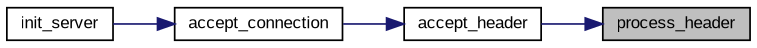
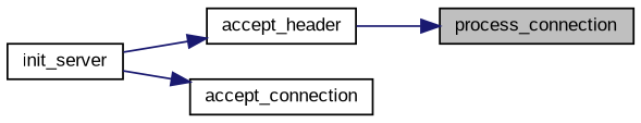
  digraph {
    fontname="Liberation Sans"
    rankdir=RL
    node [color=black fillcolor=white fontname="Liberation Sans" fontsize=10 shape=record style=filled]
    edge [color=midnightblue dir=back fontname="Liberation Sans" fontsize=10 labelfontname=Helvetica labelfontsize=10 style=solid]
-   n1 [fillcolor=grey75 fontcolor=black height=0.2 label=process_header width=0.4]
+   n1 [fillcolor=grey75 fontcolor=black height=0.2 label=process_connection width=0.4]
    n2 [height=0.2 label=accept_header width=0.4]
    n3 [height=0.2 label=accept_connection width=0.4]
    n4 [height=0.2 label=init_server width=0.4]
    n1 -> n2
-   n2 -> n3
+   n2 -> n4
    n3 -> n4
  }
